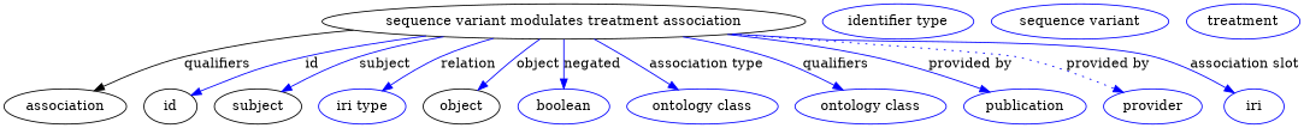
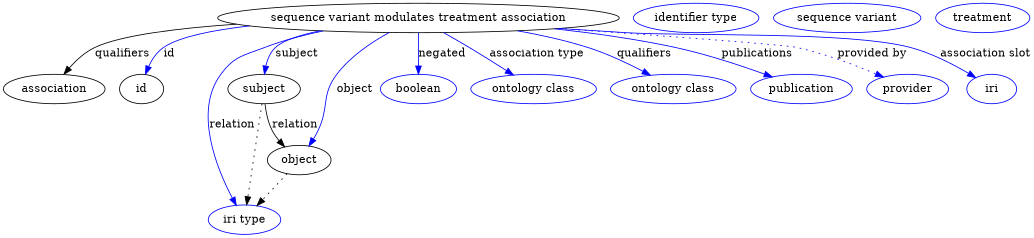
  digraph {
    node [color=blue]
    edge [color=blue style=solid]
    n1 [height=0.5 label="sequence variant modulates treatment association" width=5.1374 color=""]
    association [height=0.5 width=1.3723 color=""]
    id [height=0.5 width=0.75 color=""]
    subject [height=0.5 width=0.97656 color=""]
    n5 [height=0.5 label="iri type" width=0.9834]
    object [height=0.5 width=0.88096 color=""]
    n7 [height=0.5 label=boolean width=1.0584]
    n8 [height=0.5 label="ontology class" width=1.6931]
    n9 [height=0.5 label="ontology class" width=1.6931]
    n10 [height=0.5 label=publication width=1.3859]
    n11 [height=0.5 label=provider width=1.1129]
    n12 [height=0.5 label=iri width=0.8403]
    n13 [height=0.5 label="identifier type" width=1.652]
    n14 [height=0.5 label="sequence variant" width=1.9244]
    n15 [height=0.5 label=treatment width=1.2083]
    n1 -> association [label=qualifiers color="" style=""]
    n1 -> id [label=id]
    n1 -> subject [label=subject]
    n1 -> n5 [label=relation]
    n1 -> object [label=object]
    n1 -> n7 [label=negated]
    n1 -> n8 [label="association type"]
    n1 -> n9 [label=qualifiers]
-   n1 -> n10 [label="provided by"]
+   n1 -> n10 [label=publications]
    n1 -> n11 [label="provided by" style=dotted]
    n1 -> n12 [label="association slot"]
+   subject -> n5 [style=dotted color=""]
+   subject -> object [label=relation color="" style=""]
+   object -> n5 [style=dotted color=""]
  }
